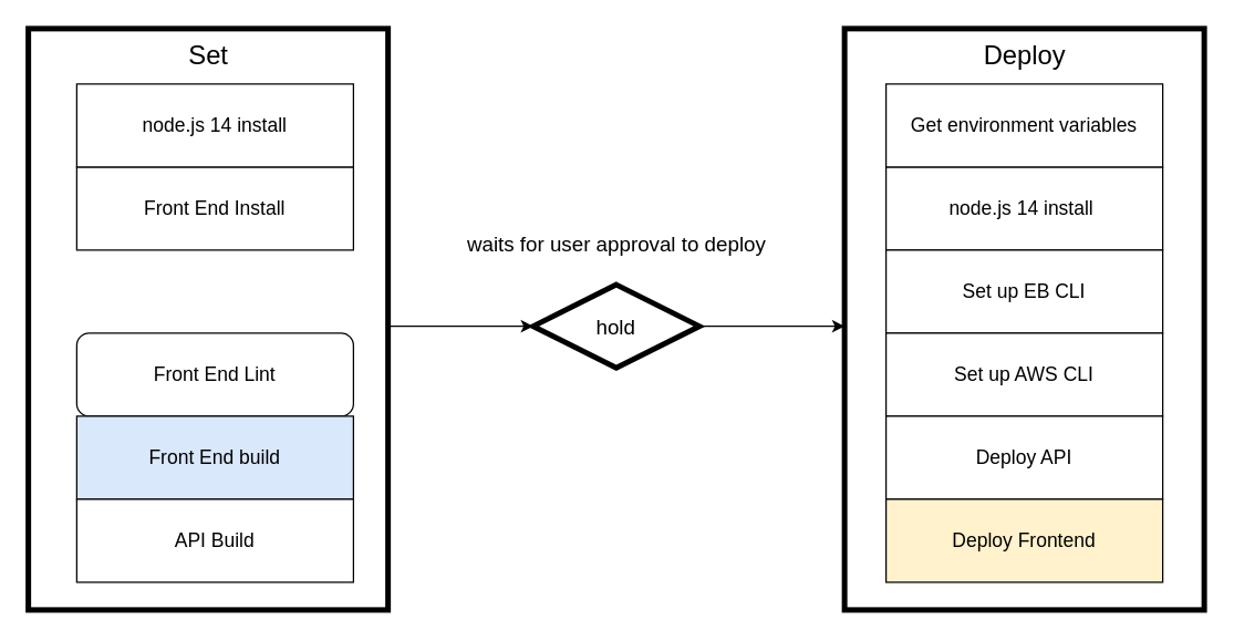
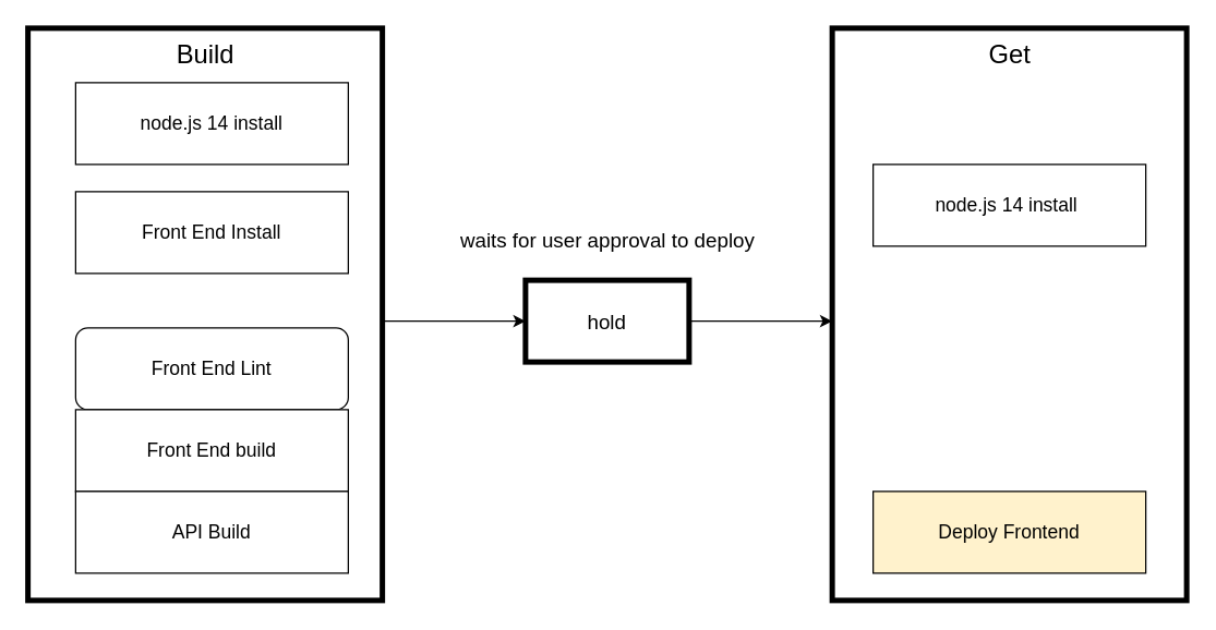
  <mxCell id="0" />
  <mxCell id="1" parent="0" />
- <mxCell id="2" value="&lt;font style=&quot;font-size: 14px;&quot;&gt;Front End Install&lt;/font&gt;" style="rounded=0;whiteSpace=wrap;html=1;" vertex="1" parent="1"><mxGeometry x="55" y="120" width="200" height="60" as="geometry" /></mxCell>
+ <mxCell id="2" value="&lt;font style=&quot;font-size: 14px;&quot;&gt;Front End Install&lt;/font&gt;" style="rounded=0;whiteSpace=wrap;html=1;" vertex="1" parent="1"><mxGeometry x="55" y="140" width="200" height="60" as="geometry" /></mxCell>
  <mxCell id="3" value="&lt;font style=&quot;font-size: 14px;&quot;&gt;Front End Lint&lt;/font&gt;" style="whiteSpace=wrap;html=1;rounded=1;" vertex="1" parent="1"><mxGeometry x="55" y="240" width="200" height="60" as="geometry" /></mxCell>
  <mxCell id="4" style="edgeStyle=orthogonalEdgeStyle;rounded=0;orthogonalLoop=1;jettySize=auto;html=1;exitX=1;exitY=0.5;exitDx=0;exitDy=0;entryX=0;entryY=0.5;entryDx=0;entryDy=0;fontSize=15;" edge="1" parent="1" source="5" target="10"><mxGeometry relative="1" as="geometry"><Array as="points"><mxPoint x="280" y="235" /></Array></mxGeometry></mxCell>
  <mxCell id="5" value="" style="rounded=0;whiteSpace=wrap;html=1;fillColor=none;strokeWidth=4;" vertex="1" parent="1"><mxGeometry y="20" width="260" height="420" as="geometry" x="20" /></mxCell>
- <mxCell id="6" value="&lt;font style=&quot;font-size: 14px;&quot;&gt;Front End build&lt;/font&gt;" style="rounded=0;whiteSpace=wrap;html=1;fillColor=#dae8fc;" vertex="1" parent="1"><mxGeometry x="55" y="300" width="200" height="60" as="geometry" /></mxCell>
+ <mxCell id="6" value="&lt;font style=&quot;font-size: 14px;&quot;&gt;Front End build&lt;/font&gt;" style="rounded=0;whiteSpace=wrap;html=1;" vertex="1" parent="1"><mxGeometry x="55" y="300" width="200" height="60" as="geometry" /></mxCell>
  <mxCell id="7" value="&lt;font style=&quot;font-size: 14px;&quot;&gt;API Build&lt;/font&gt;" style="rounded=0;whiteSpace=wrap;html=1;" vertex="1" parent="1"><mxGeometry x="55" y="360" width="200" height="60" as="geometry" /></mxCell>
- <mxCell id="8" value="&lt;font style=&quot;font-size: 19px;&quot;&gt;Set&lt;/font&gt;" style="text;html=1;align=center;verticalAlign=middle;resizable=0;points=[];autosize=1;strokeColor=none;fillColor=none;strokeWidth=13;" vertex="1" parent="1"><mxGeometry x="115" y="20" width="70" height="40" as="geometry" /></mxCell>
+ <mxCell id="8" value="&lt;font style=&quot;font-size: 19px;&quot;&gt;Build&lt;/font&gt;" style="text;html=1;align=center;verticalAlign=middle;resizable=0;points=[];autosize=1;strokeColor=none;fillColor=none;strokeWidth=13;" vertex="1" parent="1"><mxGeometry x="115" y="20" width="70" height="40" as="geometry" /></mxCell>
  <mxCell id="9" style="edgeStyle=orthogonalEdgeStyle;rounded=0;orthogonalLoop=1;jettySize=auto;html=1;exitX=1;exitY=0.5;exitDx=0;exitDy=0;fontSize=14;" edge="1" parent="1" source="10"><mxGeometry relative="1" as="geometry"><mxPoint x="610" y="235" as="targetPoint" /><Array as="points"><mxPoint x="580" y="235" /><mxPoint x="580" y="235" /></Array></mxGeometry></mxCell>
- <mxCell id="10" value="&lt;font style=&quot;font-size: 15px;&quot;&gt;hold&lt;/font&gt;" style="rhombus;whiteSpace=wrap;html=1;strokeWidth=4;fontSize=19;strokeColor=default;fillColor=none;" vertex="1" parent="1"><mxGeometry x="385" y="205" width="120" height="60" as="geometry" /></mxCell>
+ <mxCell id="10" value="&lt;font style=&quot;font-size: 15px;&quot;&gt;hold&lt;/font&gt;" style="rounded=0;whiteSpace=wrap;html=1;strokeWidth=4;fontSize=19;strokeColor=default;fillColor=none;" vertex="1" parent="1"><mxGeometry x="385" y="205" width="120" height="60" as="geometry" /></mxCell>
  <mxCell id="11" value="waits for user approval to deploy" style="text;html=1;align=center;verticalAlign=middle;resizable=0;points=[];autosize=1;strokeColor=none;fillColor=none;fontSize=15;" vertex="1" parent="1"><mxGeometry x="325" y="160" width="240" height="30" as="geometry" /></mxCell>
  <mxCell id="12" value="&lt;font style=&quot;font-size: 14px;&quot;&gt;node.js 14 install&amp;nbsp;&lt;/font&gt;" style="rounded=0;whiteSpace=wrap;html=1;" vertex="1" parent="1"><mxGeometry x="640" y="120" width="200" height="60" as="geometry" /></mxCell>
  <mxCell id="13" value="&lt;font style=&quot;font-size: 14px;&quot;&gt;node.js 14 install&lt;/font&gt;" style="rounded=0;whiteSpace=wrap;html=1;" vertex="1" parent="1"><mxGeometry x="55" y="60" width="200" height="60" as="geometry" /></mxCell>
- <mxCell id="14" value="&lt;font style=&quot;font-size: 14px;&quot;&gt;Set up EB CLI&lt;/font&gt;" style="rounded=0;whiteSpace=wrap;html=1;" vertex="1" parent="1"><mxGeometry x="640" y="180" width="200" height="60" as="geometry" /></mxCell>
- <mxCell id="15" value="&lt;font style=&quot;font-size: 14px;&quot;&gt;Set up AWS CLI&lt;/font&gt;" style="rounded=0;whiteSpace=wrap;html=1;" vertex="1" parent="1"><mxGeometry x="640" y="240" width="200" height="60" as="geometry" /></mxCell>
- <mxCell id="16" value="&lt;span style=&quot;font-size: 14px;&quot;&gt;Get environment variables&lt;/span&gt;" style="rounded=0;whiteSpace=wrap;html=1;" vertex="1" parent="1"><mxGeometry x="640" y="60" width="200" height="60" as="geometry" /></mxCell>
- <mxCell id="17" value="&lt;font style=&quot;font-size: 14px;&quot;&gt;Deploy API&lt;/font&gt;" style="rounded=0;whiteSpace=wrap;html=1;" vertex="1" parent="1"><mxGeometry x="640" y="300" width="200" height="60" as="geometry" /></mxCell>
- <mxCell id="18" value="&lt;font style=&quot;font-size: 19px;&quot;&gt;Deploy&lt;/font&gt;" style="text;html=1;align=center;verticalAlign=middle;resizable=0;points=[];autosize=1;strokeColor=none;fillColor=none;strokeWidth=13;" vertex="1" parent="1"><mxGeometry x="700" y="20" width="80" height="40" as="geometry" /></mxCell>
+ <mxCell id="18" value="&lt;font style=&quot;font-size: 19px;&quot;&gt;Get&lt;/font&gt;" style="text;html=1;align=center;verticalAlign=middle;resizable=0;points=[];autosize=1;strokeColor=none;fillColor=none;strokeWidth=13;" vertex="1" parent="1"><mxGeometry x="700" y="20" width="80" height="40" as="geometry" /></mxCell>
  <mxCell id="19" value="&lt;font style=&quot;font-size: 14px;&quot;&gt;Deploy Frontend&lt;/font&gt;" style="rounded=0;whiteSpace=wrap;html=1;fillColor=#fff2cc;" vertex="1" parent="1"><mxGeometry x="640" y="360" width="200" height="60" as="geometry" /></mxCell>
  <mxCell id="20" value="" style="rounded=0;whiteSpace=wrap;html=1;fillColor=none;strokeWidth=4;" vertex="1" parent="1"><mxGeometry x="610" y="20" width="260" height="420" as="geometry" /></mxCell>
